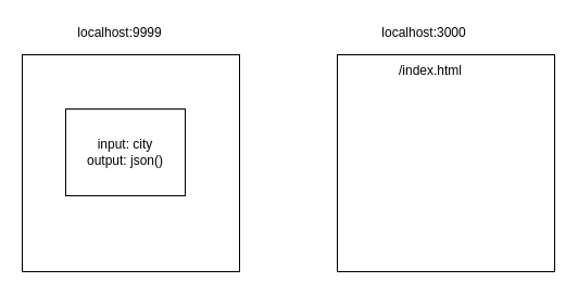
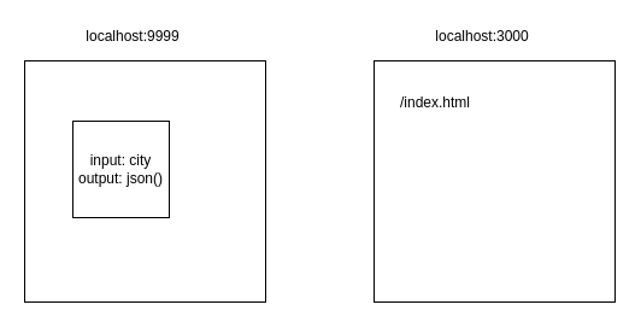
  <mxCell id="0" />
  <mxCell id="1" parent="0" />
  <mxCell id="2" value="" style="whiteSpace=wrap;html=1;aspect=fixed;" vertex="1" parent="1"><mxGeometry x="20" y="50" width="200" height="200" as="geometry" /></mxCell>
- <mxCell id="3" value="&lt;span style=&quot;white-space: normal&quot;&gt;input: city&lt;/span&gt;&lt;br style=&quot;white-space: normal&quot;&gt;&lt;span style=&quot;white-space: normal&quot;&gt;output: json()&lt;/span&gt;" style="whiteSpace=wrap;html=1;aspect=fixed;" vertex="1" parent="1"><mxGeometry x="60" y="100" width="110" height="80" as="geometry" /></mxCell>
+ <mxCell id="3" value="&lt;span style=&quot;white-space: normal&quot;&gt;input: city&lt;/span&gt;&lt;br style=&quot;white-space: normal&quot;&gt;&lt;span style=&quot;white-space: normal&quot;&gt;output: json()&lt;/span&gt;" style="whiteSpace=wrap;html=1;aspect=fixed;" vertex="1" parent="1"><mxGeometry x="60" y="100" width="80" height="80" as="geometry" /></mxCell>
  <mxCell id="4" value="localhost:9999" style="text;html=1;strokeColor=none;fillColor=none;align=center;verticalAlign=middle;whiteSpace=wrap;rounded=0;" vertex="1" parent="1"><mxGeometry x="30" y="20" width="160" height="20" as="geometry" /></mxCell>
  <mxCell id="5" value="" style="whiteSpace=wrap;html=1;aspect=fixed;" vertex="1" parent="1"><mxGeometry x="310" y="50" width="200" height="200" as="geometry" /></mxCell>
- <mxCell id="6" value="localhost:3000" style="text;html=1;strokeColor=none;fillColor=none;align=center;verticalAlign=middle;whiteSpace=wrap;rounded=0;" vertex="1" parent="1"><mxGeometry x="310" y="20" width="160" height="20" as="geometry" /></mxCell>
- <mxCell id="7" value="/index.html" style="text;html=1;strokeColor=none;fillColor=none;align=center;verticalAlign=middle;whiteSpace=wrap;rounded=0;" vertex="1" parent="1"><mxGeometry x="376" y="55" width="40" height="20" as="geometry" /></mxCell>
+ <mxCell id="6" value="localhost:3000" style="text;html=1;strokeColor=none;fillColor=none;align=center;verticalAlign=middle;whiteSpace=wrap;rounded=0;" vertex="1" parent="1"><mxGeometry x="320" y="20" width="160" height="20" as="geometry" /></mxCell>
+ <mxCell id="7" value="/index.html" style="text;html=1;strokeColor=none;fillColor=none;align=center;verticalAlign=middle;whiteSpace=wrap;rounded=0;" vertex="1" parent="1"><mxGeometry x="341" y="75" width="40" height="20" as="geometry" /></mxCell>
